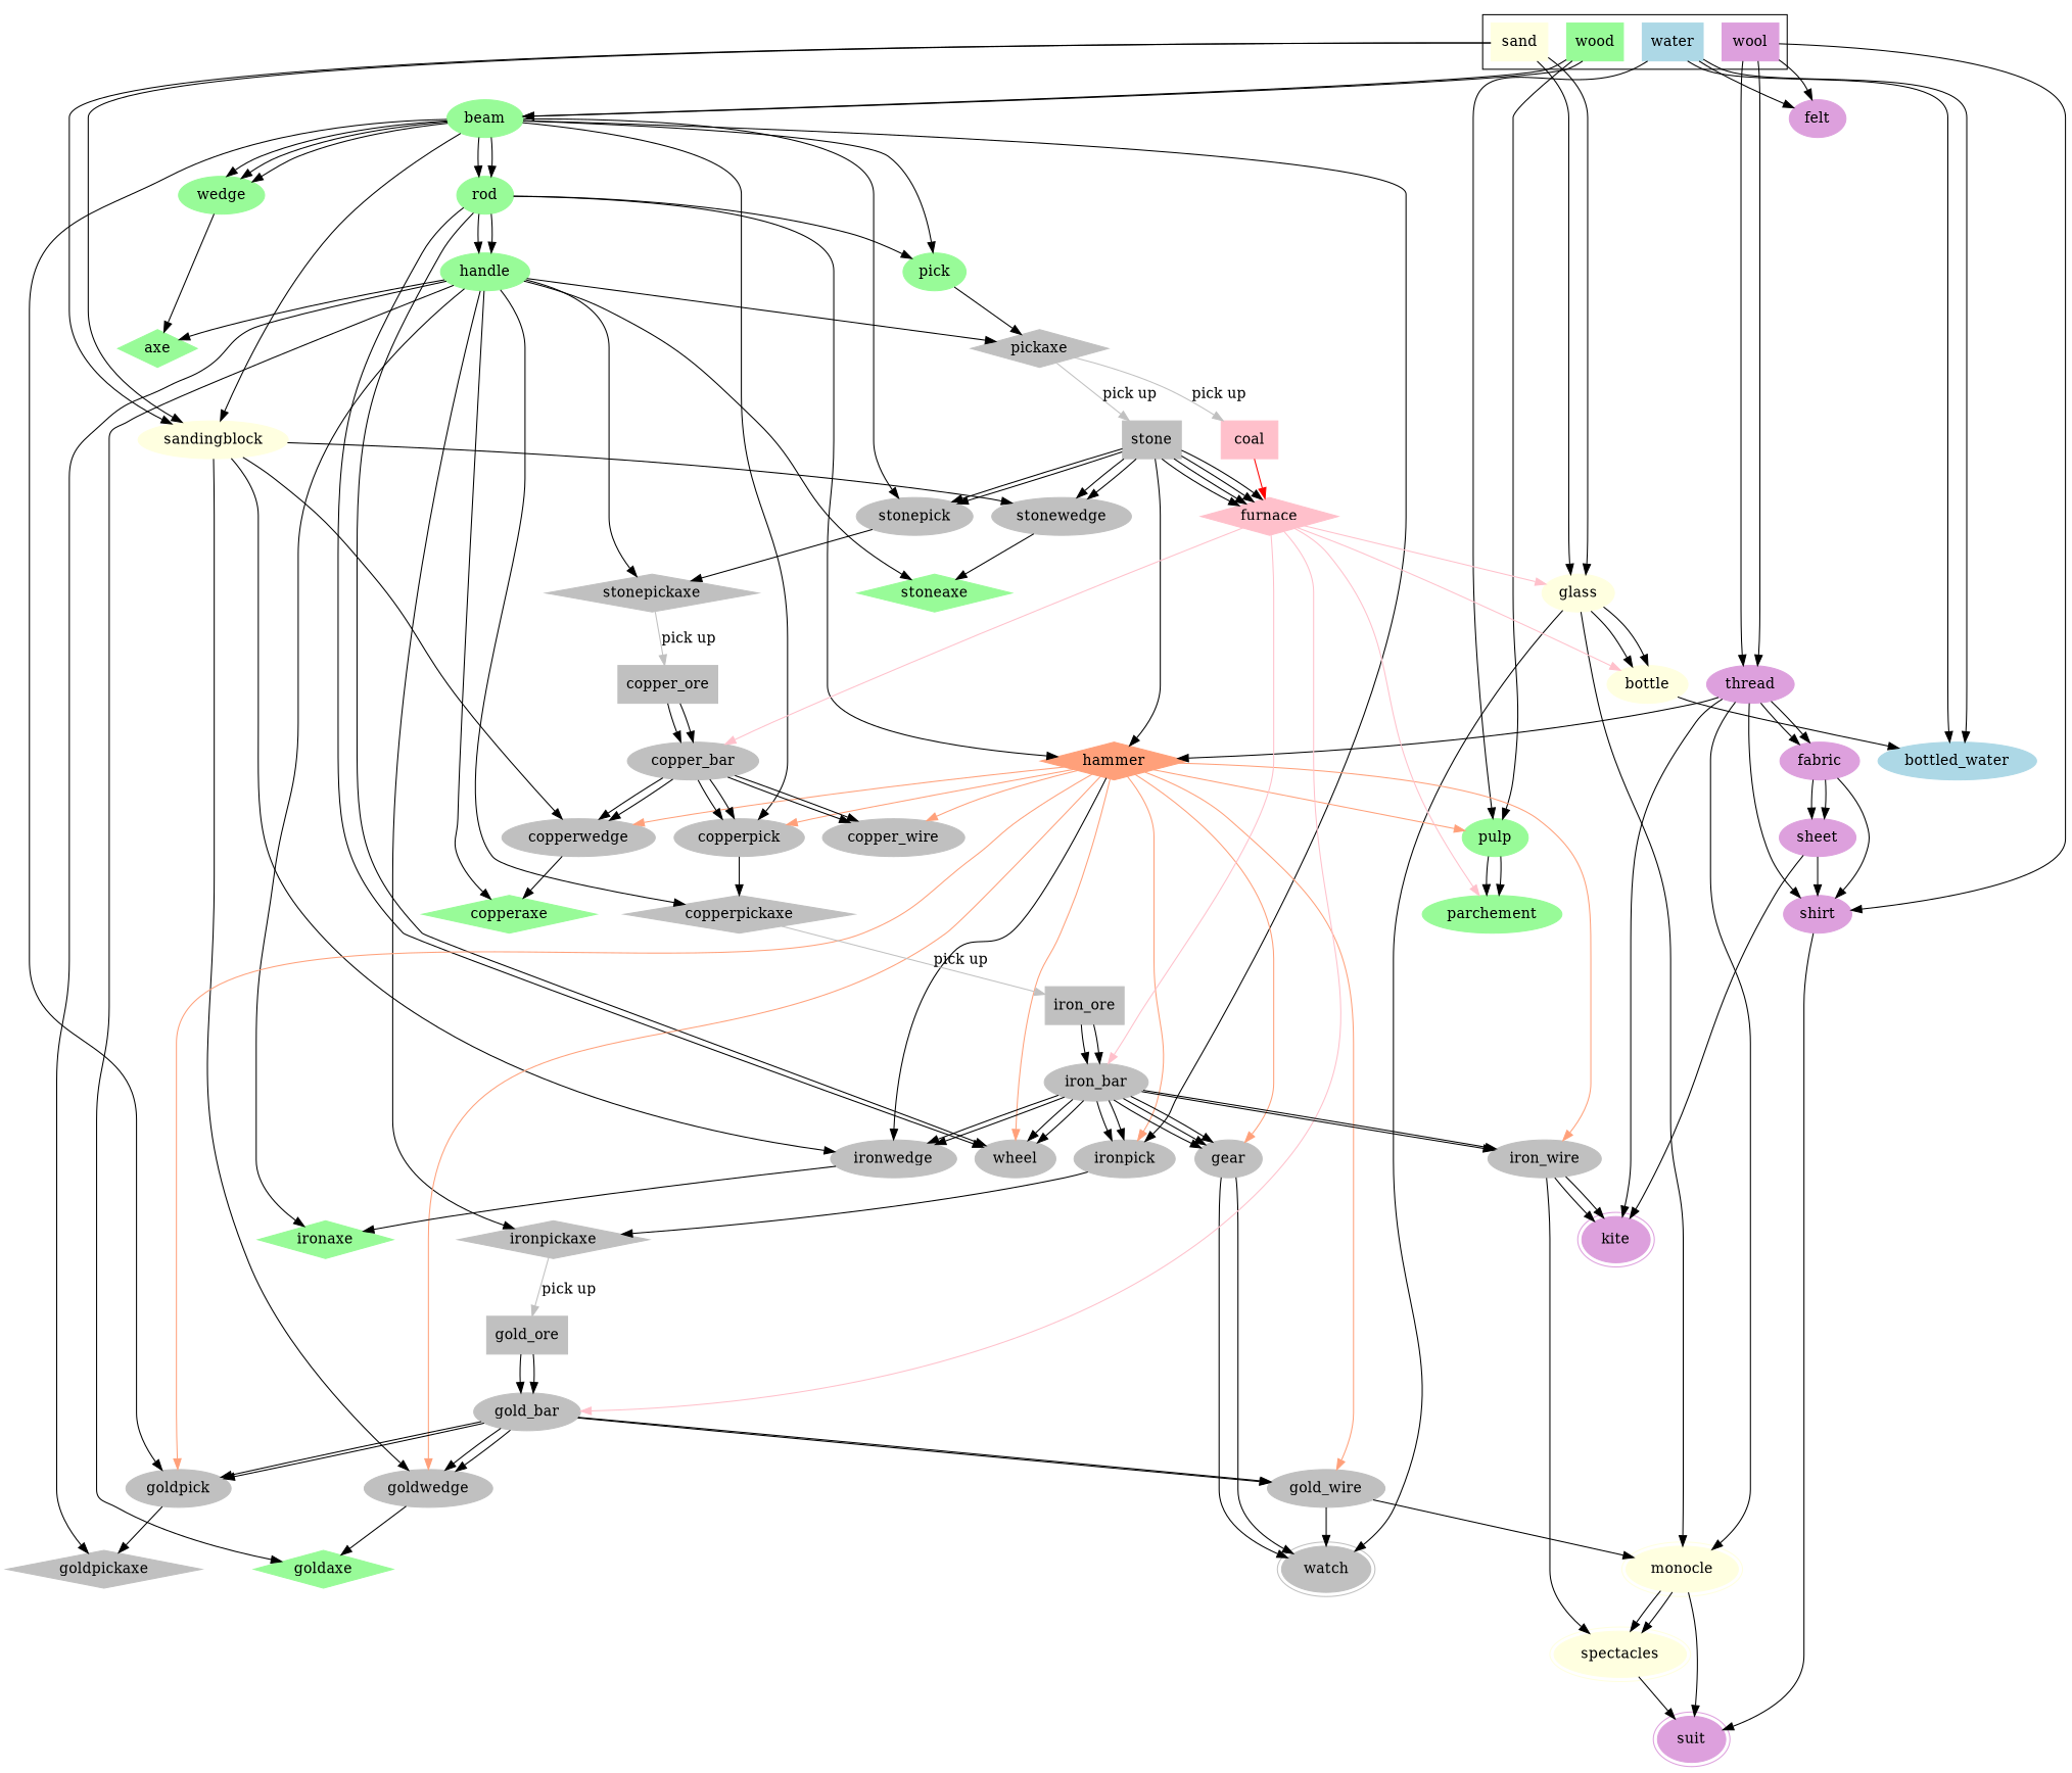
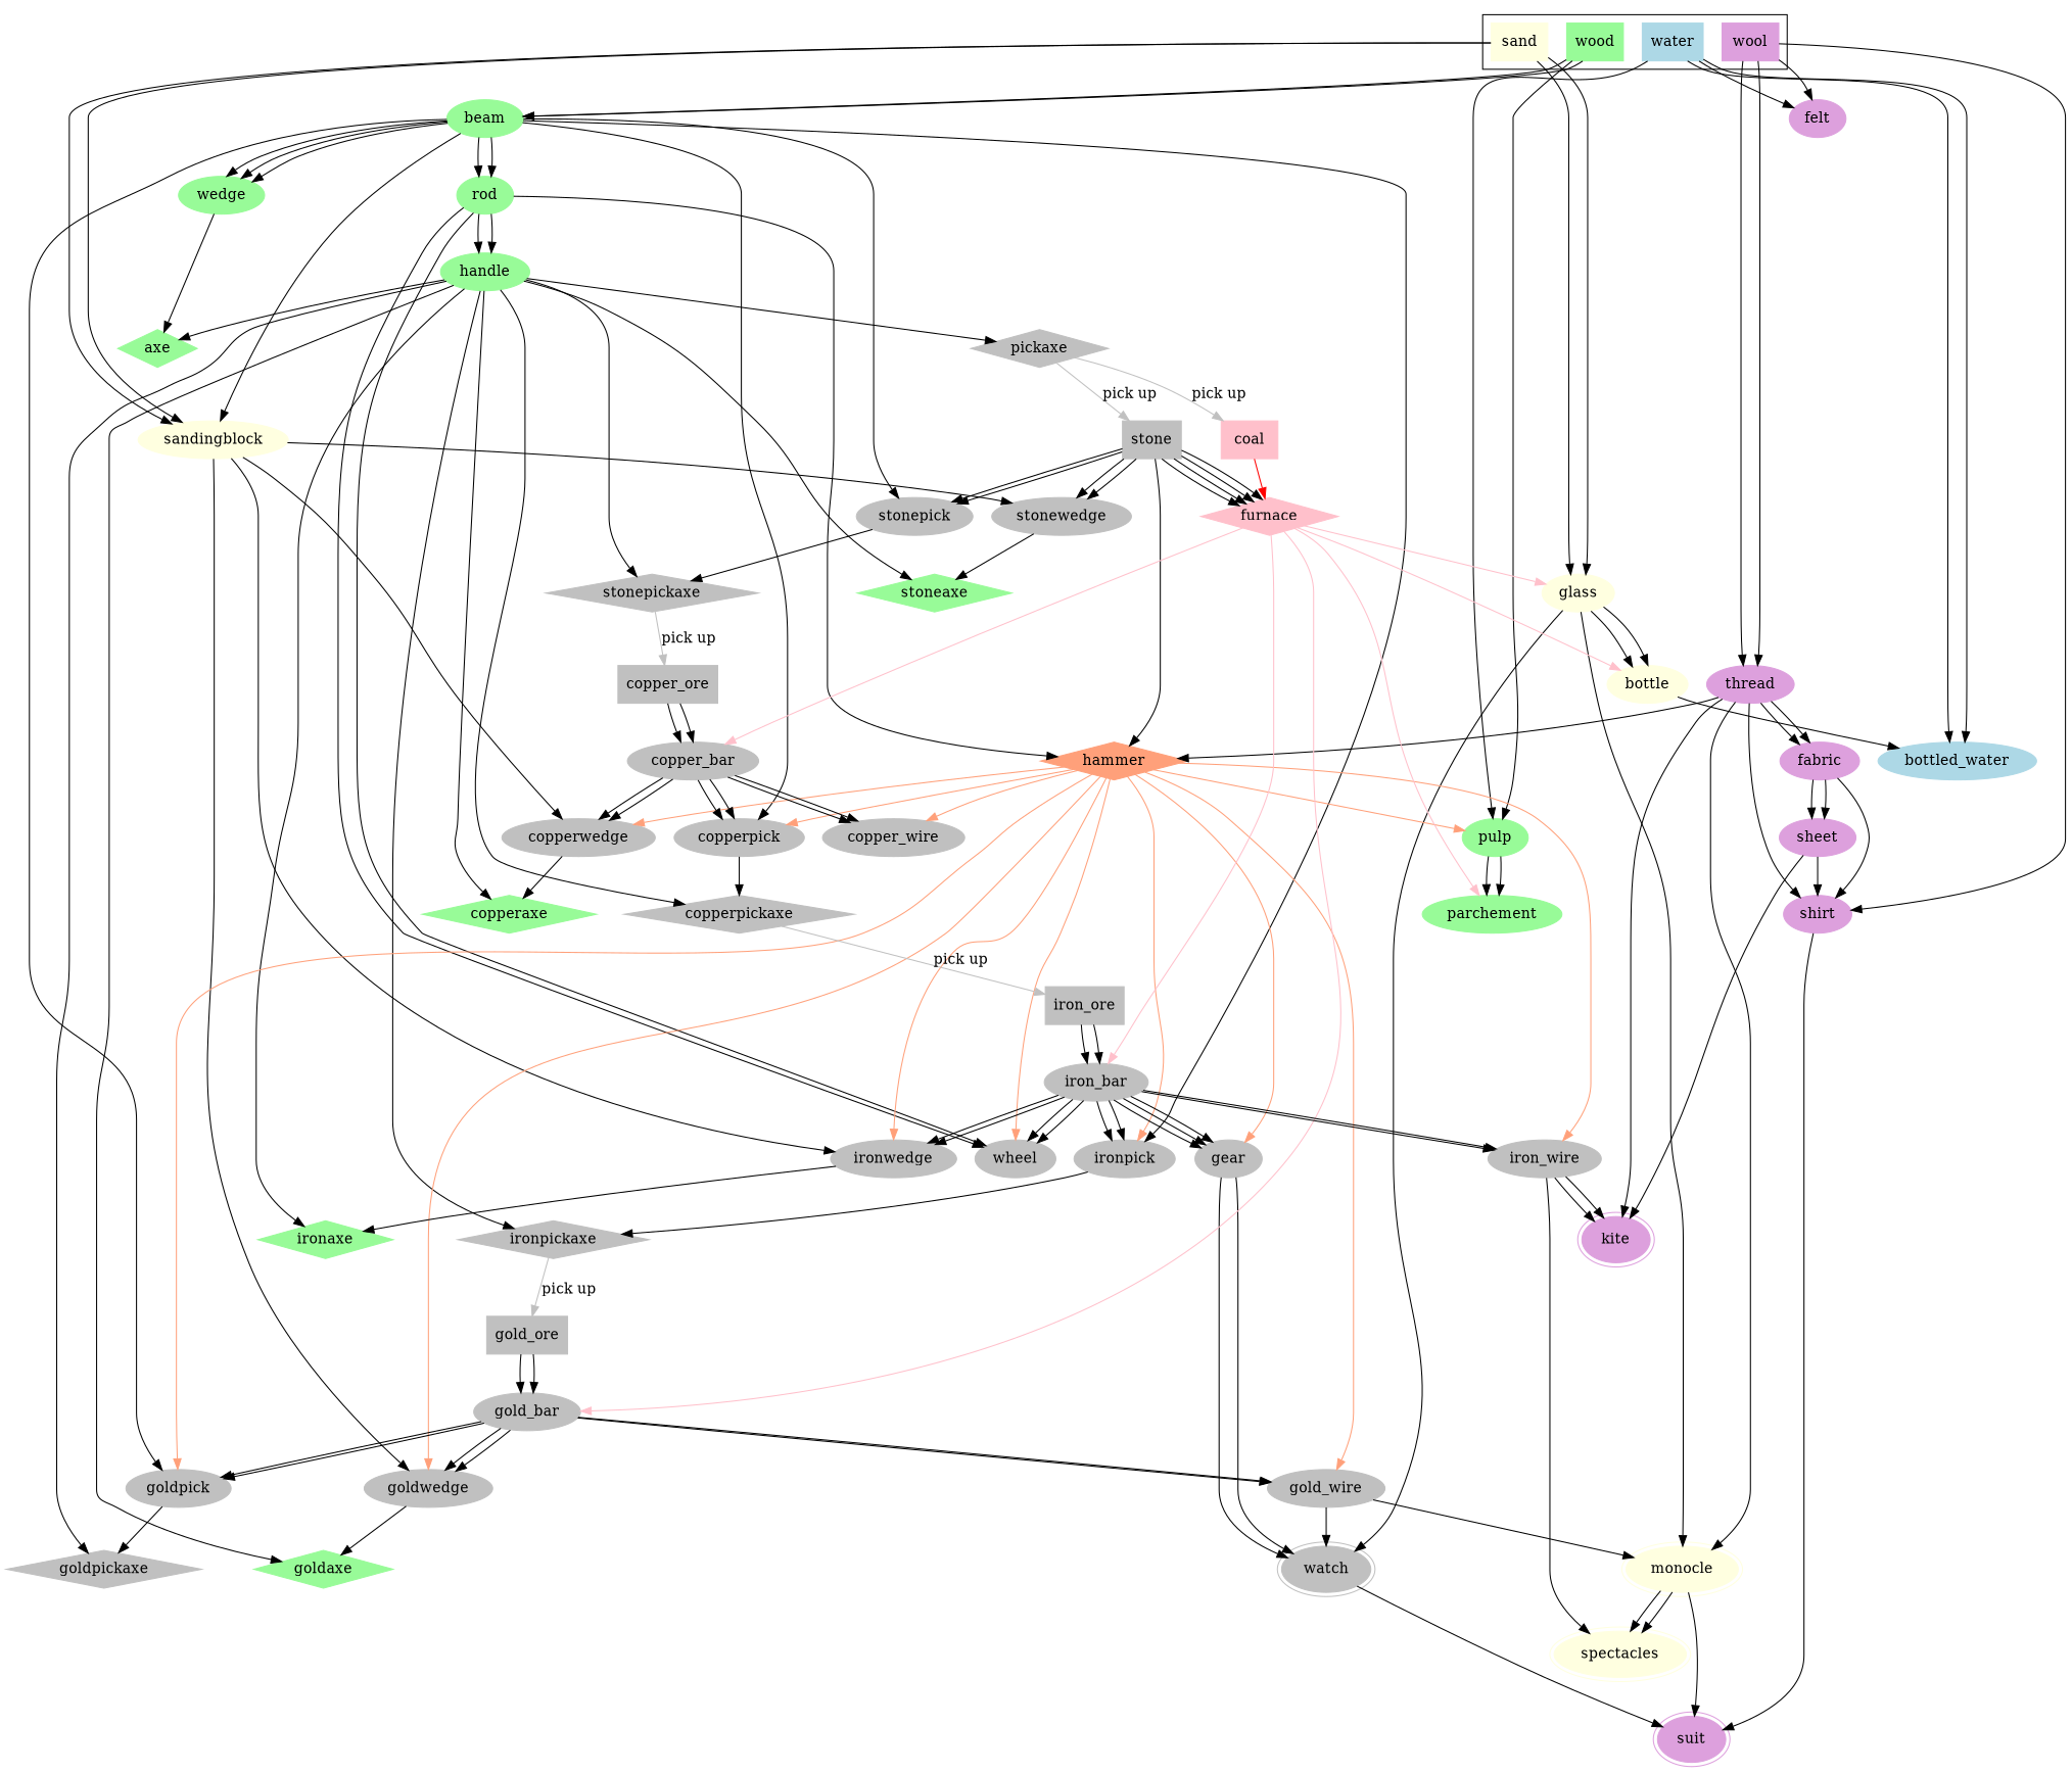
  digraph {
    node [color=gray style=filled]
    wood [color=palegreen shape=box]
    sand [color=lightyellow shape=box]
    wool [color=plum shape=box]
    water [color=lightblue shape=box]
    beam [color=palegreen]
    pulp [color=palegreen]
    sandingblock [color=lightyellow]
    glass [color=lightyellow]
    thread [color=plum]
    shirt [color=plum]
    felt [color=plum]
    bottled_water [color=lightblue]
    rod [color=palegreen]
-   pick [color=palegreen]
    wedge [color=palegreen]
    stonepick
    copperpick
    ironpick
    goldpick
    parchement [color=palegreen]
    handle [color=palegreen]
    hammer [color=lightsalmon shape=diamond]
    wheel
    pickaxe [shape=diamond]
    axe [color=palegreen shape=diamond]
    stonewedge
    copperwedge
    ironwedge
    goldwedge
    stonepickaxe [shape=diamond]
    copperpickaxe [shape=diamond]
    ironpickaxe [shape=diamond]
    goldpickaxe [shape=diamond]
    stoneaxe [color=palegreen shape=diamond]
    copperaxe [color=palegreen shape=diamond]
    ironaxe [color=palegreen shape=diamond]
    goldaxe [color=palegreen shape=diamond]
    copper_wire
    gear
    iron_wire
    gold_wire
    stone [shape=box]
    coal [color=pink shape=box]
    copper_ore [shape=box]
    iron_ore [shape=box]
    gold_ore [shape=box]
    furnace [color=pink shape=diamond]
    bottle [color=lightyellow]
    watch [peripheries=2]
    monocle [color=lightyellow peripheries=2]
    copper_bar
    iron_bar
    gold_bar
    kite [color=plum peripheries=2]
    spectacles [color=lightyellow peripheries=2]
    suit [color=plum peripheries=2]
    fabric [color=plum]
    sheet [color=plum]
    subgraph cluster_1 {
      wood
      sand
      wool
      water
    }
    wood -> beam
    wood -> beam
    wood -> pulp
    sand -> sandingblock
    sand -> sandingblock
    sand -> glass
    sand -> glass
    wool -> thread
    wool -> thread
    wool -> shirt
    wool -> felt
    water -> pulp
    water -> felt
    water -> bottled_water
    water -> bottled_water
    beam -> sandingblock
    beam -> rod
    beam -> rod
-   beam -> pick
    beam -> wedge
    beam -> wedge
    beam -> wedge
    beam -> stonepick
    beam -> copperpick
    beam -> ironpick
    beam -> goldpick
    pulp -> parchement
    pulp -> parchement
    sandingblock -> stonewedge
    sandingblock -> copperwedge
    sandingblock -> ironwedge
    sandingblock -> goldwedge
    glass -> bottle
    glass -> bottle
    glass -> watch
    glass -> monocle
    thread -> shirt
    thread -> hammer
    thread -> monocle
    thread -> kite
    thread -> fabric
    thread -> fabric
    shirt -> suit
-   rod -> pick
    rod -> handle
    rod -> handle
    rod -> hammer
    rod -> wheel
    rod -> wheel
-   pick -> pickaxe
    wedge -> axe
    stonepick -> stonepickaxe
    copperpick -> copperpickaxe
    ironpick -> ironpickaxe
    goldpick -> goldpickaxe
    handle -> pickaxe
    handle -> axe
    handle -> stonepickaxe
    handle -> copperpickaxe
    handle -> ironpickaxe
    handle -> goldpickaxe
    handle -> stoneaxe
    handle -> copperaxe
    handle -> ironaxe
    handle -> goldaxe
    hammer -> pulp [color=lightsalmon]
    hammer -> copperpick [color=lightsalmon]
    hammer -> ironpick [color=lightsalmon]
    hammer -> goldpick [color=lightsalmon]
    hammer -> wheel [color=lightsalmon]
    hammer -> copperwedge [color=lightsalmon]
-   hammer -> ironwedge [color=black]
+   hammer -> ironwedge [color=lightsalmon]
    hammer -> goldwedge [color=lightsalmon]
    hammer -> copper_wire [color=lightsalmon]
    hammer -> gear [color=lightsalmon]
    hammer -> iron_wire [color=lightsalmon]
    hammer -> gold_wire [color=lightsalmon]
    pickaxe -> stone [color=gray label="pick up"]
    pickaxe -> coal [color=gray label="pick up"]
    stonewedge -> stoneaxe
    copperwedge -> copperaxe
    ironwedge -> ironaxe
    goldwedge -> goldaxe
    stonepickaxe -> copper_ore [color=gray label="pick up"]
    copperpickaxe -> iron_ore [color=gray label="pick up"]
    ironpickaxe -> gold_ore [color=gray label="pick up"]
    gear -> watch
    gear -> watch
    iron_wire -> kite
    iron_wire -> kite
    iron_wire -> spectacles
    gold_wire -> watch
    gold_wire -> monocle
    stone -> stonepick
    stone -> stonepick
    stone -> hammer
    stone -> stonewedge
    stone -> stonewedge
    stone -> furnace
    stone -> furnace
    stone -> furnace
    stone -> furnace
    coal -> furnace [color=red]
    copper_ore -> copper_bar
    copper_ore -> copper_bar
    iron_ore -> iron_bar
    iron_ore -> iron_bar
    gold_ore -> gold_bar
    gold_ore -> gold_bar
    furnace -> glass [color=pink]
    furnace -> parchement [color=pink]
    furnace -> bottle [color=pink]
    furnace -> copper_bar [color=pink]
    furnace -> iron_bar [color=pink]
    furnace -> gold_bar [color=pink]
    bottle -> bottled_water
-   spectacles -> suit
+   watch -> suit
    monocle -> spectacles
    monocle -> spectacles
    monocle -> suit
    copper_bar -> copperpick
    copper_bar -> copperpick
    copper_bar -> copperwedge
    copper_bar -> copperwedge
    copper_bar -> copper_wire
    copper_bar -> copper_wire
    iron_bar -> ironpick
    iron_bar -> ironpick
    iron_bar -> wheel
    iron_bar -> wheel
    iron_bar -> ironwedge
    iron_bar -> ironwedge
    iron_bar -> gear
    iron_bar -> gear
    iron_bar -> gear
    iron_bar -> iron_wire
    iron_bar -> iron_wire
    gold_bar -> goldpick
    gold_bar -> goldpick
    gold_bar -> goldwedge
    gold_bar -> goldwedge
    gold_bar -> gold_wire
    gold_bar -> gold_wire
    fabric -> shirt
    fabric -> sheet
    fabric -> sheet
    sheet -> shirt
    sheet -> kite
  }
